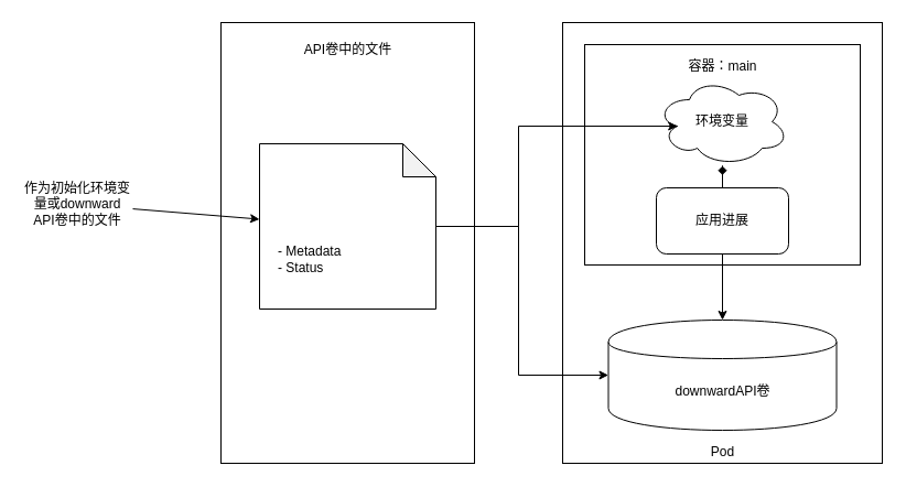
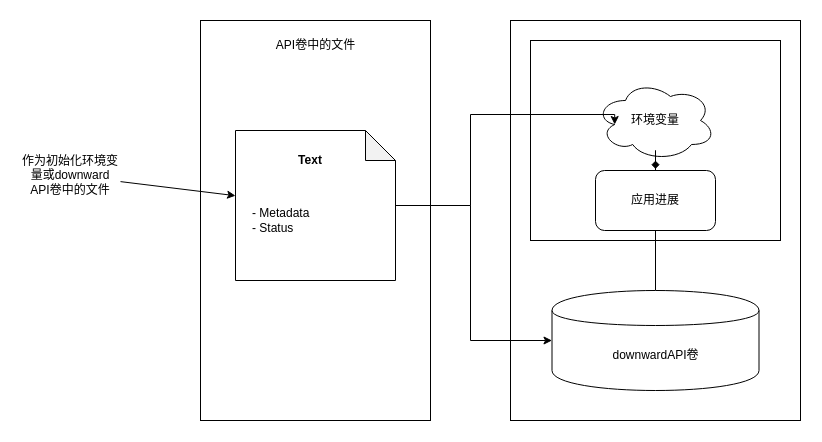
  <mxCell id="0" />
  <mxCell id="1" parent="0" />
  <mxCell id="2" value="" style="rounded=0;whiteSpace=wrap;html=1;" vertex="1" parent="1"><mxGeometry x="200" y="20" width="230" height="400" as="geometry" /></mxCell>
  <mxCell id="3" value="API卷中的文件" style="text;html=1;strokeColor=none;fillColor=none;align=center;verticalAlign=middle;whiteSpace=wrap;rounded=0;" vertex="1" parent="1"><mxGeometry x="267.5" y="30" width="95" height="30" as="geometry" /></mxCell>
  <mxCell id="4" value="" style="rounded=0;whiteSpace=wrap;html=1;" vertex="1" parent="1"><mxGeometry x="510" y="20" width="290" height="400" as="geometry" /></mxCell>
  <mxCell id="5" value="" style="rounded=0;whiteSpace=wrap;html=1;" vertex="1" parent="1"><mxGeometry x="530" y="40" width="250" height="200" as="geometry" /></mxCell>
- <mxCell id="6" value="容器：main" style="text;html=1;strokeColor=none;fillColor=none;align=center;verticalAlign=middle;whiteSpace=wrap;rounded=0;" vertex="1" parent="1"><mxGeometry x="612.5" y="50" width="85" height="20" as="geometry" /></mxCell>
- <mxCell id="7" value="环境变量" style="ellipse;shape=cloud;whiteSpace=wrap;html=1;" vertex="1" parent="1"><mxGeometry x="595" y="70" width="120" height="80" as="geometry" /></mxCell>
+ <mxCell id="7" value="环境变量" style="ellipse;shape=cloud;whiteSpace=wrap;html=1;" vertex="1" parent="1"><mxGeometry x="595" y="80" width="120" height="80" as="geometry" /></mxCell>
  <mxCell id="8" style="edgeStyle=orthogonalEdgeStyle;rounded=0;orthogonalLoop=1;jettySize=auto;html=1;endArrow=diamond;" edge="1" parent="1" source="10" target="7"><mxGeometry relative="1" as="geometry" /></mxCell>
- <mxCell id="9" style="edgeStyle=orthogonalEdgeStyle;rounded=0;orthogonalLoop=1;jettySize=auto;html=1;" edge="1" parent="1" source="10" target="11"><mxGeometry relative="1" as="geometry" /></mxCell>
+ <mxCell id="9" style="edgeStyle=orthogonalEdgeStyle;rounded=0;orthogonalLoop=1;jettySize=auto;html=1;endArrow=none;" edge="1" parent="1" source="10" target="11"><mxGeometry relative="1" as="geometry" /></mxCell>
  <mxCell id="10" value="应用进展" style="whiteSpace=wrap;html=1;rounded=1;" vertex="1" parent="1"><mxGeometry x="595" y="170" width="120" height="60" as="geometry" /></mxCell>
  <mxCell id="11" value="downwardAPI卷" style="shape=cylinder;whiteSpace=wrap;html=1;boundedLbl=1;backgroundOutline=1;" vertex="1" parent="1"><mxGeometry x="551.5" y="290" width="207" height="100" as="geometry" /></mxCell>
  <mxCell id="12" style="edgeStyle=orthogonalEdgeStyle;rounded=0;orthogonalLoop=1;jettySize=auto;html=1;entryX=0.16;entryY=0.55;entryDx=0;entryDy=0;entryPerimeter=0;" edge="1" parent="1" source="14" target="7"><mxGeometry relative="1" as="geometry"><Array as="points"><mxPoint x="470" y="205" /><mxPoint x="470" y="114" /></Array></mxGeometry></mxCell>
  <mxCell id="13" style="edgeStyle=orthogonalEdgeStyle;rounded=0;orthogonalLoop=1;jettySize=auto;html=1;entryX=0;entryY=0.5;entryDx=0;entryDy=0;" edge="1" parent="1" source="14" target="11"><mxGeometry relative="1" as="geometry"><Array as="points"><mxPoint x="470" y="205" /><mxPoint x="470" y="340" /></Array></mxGeometry></mxCell>
  <mxCell id="14" value="" style="shape=note;whiteSpace=wrap;html=1;backgroundOutline=1;darkOpacity=0.05;align=left;" vertex="1" parent="1"><mxGeometry x="235" y="130" width="160" height="150" as="geometry" /></mxCell>
- <mxCell id="16" value="- Metadata&lt;br&gt;- Status" style="text;html=1;strokeColor=none;fillColor=none;align=left;verticalAlign=middle;whiteSpace=wrap;rounded=0;" vertex="1" parent="1"><mxGeometry x="250" y="202.5" width="130" height="65" as="geometry" /></mxCell>
- <mxCell id="17" value="Pod" style="text;html=1;strokeColor=none;fillColor=none;align=center;verticalAlign=middle;whiteSpace=wrap;rounded=0;" vertex="1" parent="1"><mxGeometry x="612.5" y="400" width="85" height="20" as="geometry" /></mxCell>
- <mxCell id="18" value="作为初始化环境变量或downward API卷中的文件" style="text;html=1;strokeColor=none;fillColor=none;align=center;verticalAlign=middle;whiteSpace=wrap;rounded=0;" vertex="1" parent="1"><mxGeometry x="20" y="150" width="100" height="70" as="geometry" /></mxCell>
+ <mxCell id="15" value="&lt;b&gt;Text&lt;/b&gt;" style="text;html=1;strokeColor=none;fillColor=none;align=center;verticalAlign=middle;whiteSpace=wrap;rounded=0;" vertex="1" parent="1"><mxGeometry x="290" y="150" width="40" height="20" as="geometry" /></mxCell>
+ <mxCell id="16" value="- Metadata&lt;br&gt;- Status" style="text;html=1;strokeColor=none;fillColor=none;align=left;verticalAlign=middle;whiteSpace=wrap;rounded=0;" vertex="1" parent="1"><mxGeometry x="250" y="187.5" width="130" height="65" as="geometry" /></mxCell>
+ <mxCell id="18" value="作为初始化环境变量或downward API卷中的文件" style="text;html=1;strokeColor=none;fillColor=none;align=center;verticalAlign=middle;whiteSpace=wrap;rounded=0;" vertex="1" parent="1"><mxGeometry x="20" y="140" width="100" height="70" as="geometry" /></mxCell>
  <mxCell id="19" value="" style="endArrow=classic;html=1;" edge="1" parent="1" source="18" target="14"><mxGeometry width="50" height="50" relative="1" as="geometry"><mxPoint x="100" y="320" as="sourcePoint" /><mxPoint x="150" y="270" as="targetPoint" /></mxGeometry></mxCell>
